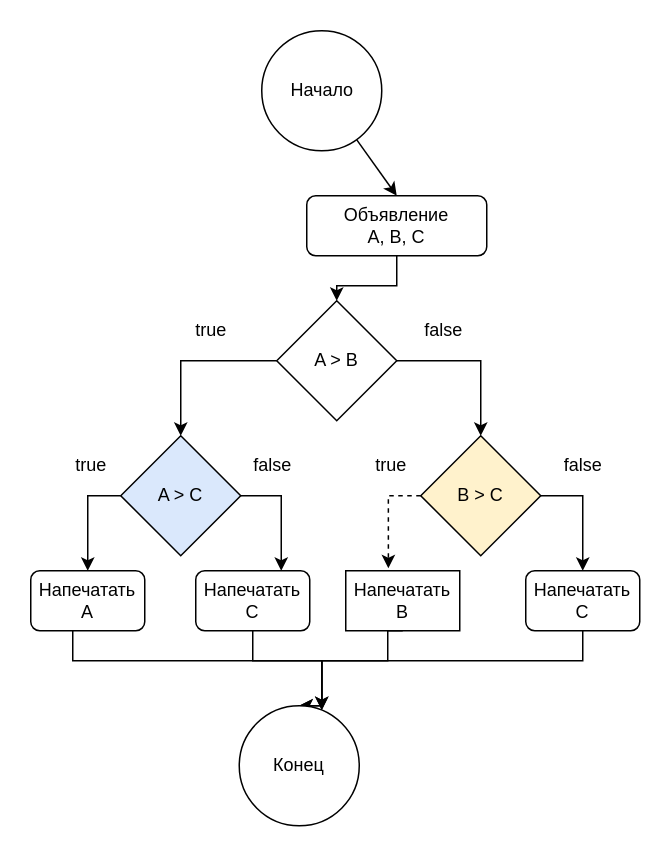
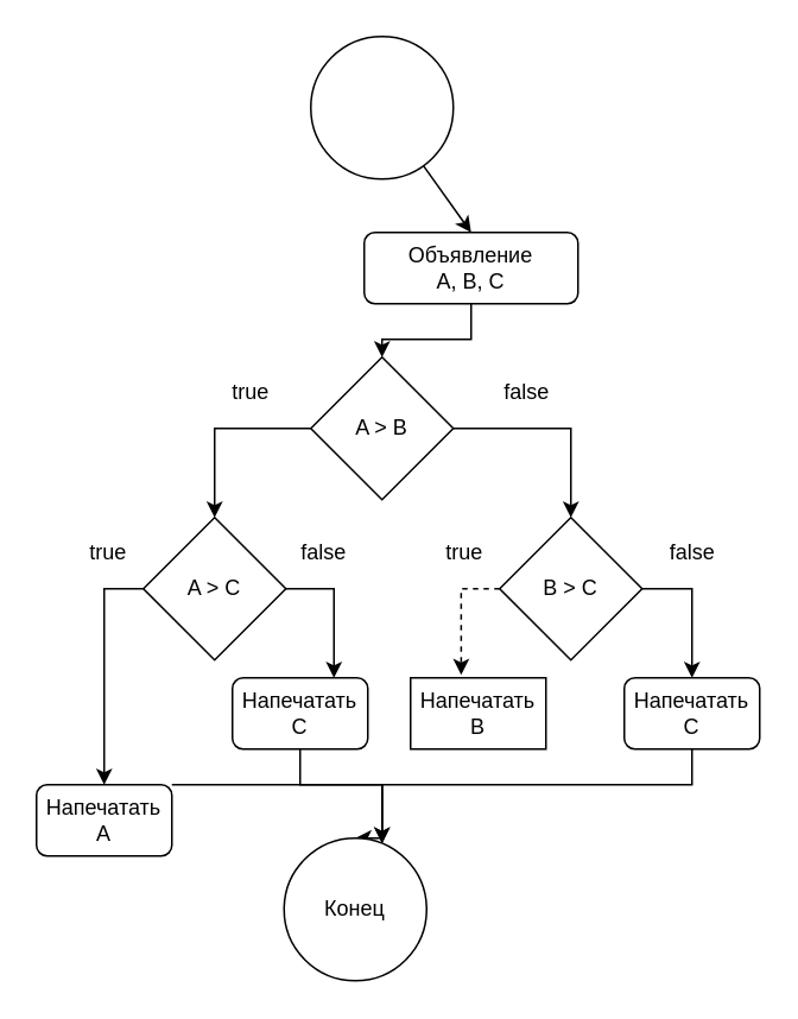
  <mxCell id="0" />
  <mxCell id="1" parent="0" />
  <mxCell id="2" style="edgeStyle=orthogonalEdgeStyle;rounded=0;orthogonalLoop=1;jettySize=auto;html=1;exitX=0.5;exitY=1;exitDx=0;exitDy=0;entryX=0.5;entryY=0;entryDx=0;entryDy=0;" edge="1" parent="1" source="3" target="16"><mxGeometry relative="1" as="geometry" /></mxCell>
  <mxCell id="3" value="Объявление&lt;br&gt;A, B, C" style="rounded=1;whiteSpace=wrap;html=1;fontSize=12;glass=0;strokeWidth=1;shadow=0;" parent="1" vertex="1"><mxGeometry x="204" y="130" width="120" height="40" as="geometry" /></mxCell>
  <mxCell id="4" style="edgeStyle=none;rounded=0;orthogonalLoop=1;jettySize=auto;html=1;entryX=0.5;entryY=0;entryDx=0;entryDy=0;" edge="1" parent="1" source="5" target="3"><mxGeometry relative="1" as="geometry" /></mxCell>
  <mxCell id="5" value="" style="ellipse;whiteSpace=wrap;html=1;aspect=fixed;" vertex="1" parent="1"><mxGeometry x="174" y="20" width="80" height="80" as="geometry" /></mxCell>
  <mxCell id="6" style="edgeStyle=orthogonalEdgeStyle;rounded=0;orthogonalLoop=1;jettySize=auto;html=1;exitX=1;exitY=0.5;exitDx=0;exitDy=0;" edge="1" parent="1" source="8" target="22"><mxGeometry relative="1" as="geometry" /></mxCell>
  <mxCell id="7" style="edgeStyle=orthogonalEdgeStyle;rounded=0;orthogonalLoop=1;jettySize=auto;html=1;exitX=0;exitY=0.5;exitDx=0;exitDy=0;entryX=0.374;entryY=-0.04;entryDx=0;entryDy=0;entryPerimeter=0;dashed=1;" edge="1" parent="1" source="8" target="10"><mxGeometry relative="1" as="geometry" /></mxCell>
- <mxCell id="8" value="B &amp;gt; C" style="rhombus;whiteSpace=wrap;html=1;fillColor=#fff2cc;" vertex="1" parent="1"><mxGeometry x="280" y="290" width="80" height="80" as="geometry" /></mxCell>
- <mxCell id="9" style="edgeStyle=orthogonalEdgeStyle;rounded=0;orthogonalLoop=1;jettySize=auto;html=1;exitX=0.5;exitY=1;exitDx=0;exitDy=0;entryX=0.5;entryY=0;entryDx=0;entryDy=0;" edge="1" parent="1" source="10" target="23"><mxGeometry relative="1" as="geometry"><Array as="points"><mxPoint x="258" y="420" /><mxPoint x="258" y="440" /><mxPoint x="214" y="440" /></Array></mxGeometry></mxCell>
+ <mxCell id="8" value="B &amp;gt; C" style="rhombus;whiteSpace=wrap;html=1;" vertex="1" parent="1"><mxGeometry x="280" y="290" width="80" height="80" as="geometry" /></mxCell>
  <mxCell id="10" value="&lt;span&gt;Напечатать B&lt;/span&gt;" style="whiteSpace=wrap;html=1;rounded=0;" vertex="1" parent="1"><mxGeometry x="230" y="380" width="76" height="40" as="geometry" /></mxCell>
  <mxCell id="11" style="edgeStyle=orthogonalEdgeStyle;rounded=0;orthogonalLoop=1;jettySize=auto;html=1;exitX=0;exitY=0.5;exitDx=0;exitDy=0;" edge="1" parent="1" source="13" target="18"><mxGeometry relative="1" as="geometry" /></mxCell>
  <mxCell id="12" style="edgeStyle=orthogonalEdgeStyle;rounded=0;orthogonalLoop=1;jettySize=auto;html=1;exitX=1;exitY=0.5;exitDx=0;exitDy=0;entryX=0.75;entryY=0;entryDx=0;entryDy=0;" edge="1" parent="1" source="13" target="20"><mxGeometry relative="1" as="geometry" /></mxCell>
- <mxCell id="13" value="A &amp;gt; C" style="rhombus;whiteSpace=wrap;html=1;fillColor=#dae8fc;" vertex="1" parent="1"><mxGeometry x="80" y="290" width="80" height="80" as="geometry" /></mxCell>
+ <mxCell id="13" value="A &amp;gt; C" style="rhombus;whiteSpace=wrap;html=1;" vertex="1" parent="1"><mxGeometry x="80" y="290" width="80" height="80" as="geometry" /></mxCell>
  <mxCell id="14" style="edgeStyle=orthogonalEdgeStyle;rounded=0;orthogonalLoop=1;jettySize=auto;html=1;exitX=0;exitY=0.5;exitDx=0;exitDy=0;entryX=0.5;entryY=0;entryDx=0;entryDy=0;" edge="1" parent="1" source="16" target="13"><mxGeometry relative="1" as="geometry" /></mxCell>
  <mxCell id="15" style="edgeStyle=orthogonalEdgeStyle;rounded=0;orthogonalLoop=1;jettySize=auto;html=1;exitX=1;exitY=0.5;exitDx=0;exitDy=0;entryX=0.5;entryY=0;entryDx=0;entryDy=0;" edge="1" parent="1" source="16" target="8"><mxGeometry relative="1" as="geometry" /></mxCell>
- <mxCell id="16" value="A &amp;gt; B" style="rhombus;whiteSpace=wrap;html=1;" vertex="1" parent="1"><mxGeometry x="184" y="200" width="80" height="80" as="geometry" /></mxCell>
+ <mxCell id="16" value="A &amp;gt; B" style="rhombus;whiteSpace=wrap;html=1;" vertex="1" parent="1"><mxGeometry x="174" y="200" width="80" height="80" as="geometry" /></mxCell>
  <mxCell id="17" style="edgeStyle=orthogonalEdgeStyle;rounded=0;orthogonalLoop=1;jettySize=auto;html=1;" edge="1" parent="1" source="18" target="23"><mxGeometry relative="1" as="geometry"><Array as="points"><mxPoint x="48" y="440" /><mxPoint x="214" y="440" /></Array></mxGeometry></mxCell>
- <mxCell id="18" value="Напечатать A" style="rounded=1;whiteSpace=wrap;html=1;" vertex="1" parent="1"><mxGeometry x="20" y="380" width="76" height="40" as="geometry" /></mxCell>
+ <mxCell id="18" value="Напечатать A" style="rounded=1;whiteSpace=wrap;html=1;" vertex="1" parent="1"><mxGeometry x="20" y="440" width="76" height="40" as="geometry" /></mxCell>
  <mxCell id="19" style="edgeStyle=orthogonalEdgeStyle;rounded=0;orthogonalLoop=1;jettySize=auto;html=1;exitX=0.5;exitY=1;exitDx=0;exitDy=0;entryX=0.5;entryY=0;entryDx=0;entryDy=0;" edge="1" parent="1" source="20" target="23"><mxGeometry relative="1" as="geometry"><Array as="points"><mxPoint x="168" y="440" /><mxPoint x="214" y="440" /></Array></mxGeometry></mxCell>
  <mxCell id="20" value="Напечатать C" style="rounded=1;whiteSpace=wrap;html=1;" vertex="1" parent="1"><mxGeometry x="130" y="380" width="76" height="40" as="geometry" /></mxCell>
  <mxCell id="21" style="edgeStyle=orthogonalEdgeStyle;rounded=0;orthogonalLoop=1;jettySize=auto;html=1;" edge="1" parent="1" source="22" target="23"><mxGeometry relative="1" as="geometry"><Array as="points"><mxPoint x="388" y="440" /><mxPoint x="214" y="440" /></Array></mxGeometry></mxCell>
  <mxCell id="22" value="&lt;span&gt;Напечатать C&lt;/span&gt;" style="rounded=1;whiteSpace=wrap;html=1;" vertex="1" parent="1"><mxGeometry x="350" y="380" width="76" height="40" as="geometry" /></mxCell>
  <mxCell id="23" value="Конец" style="ellipse;whiteSpace=wrap;html=1;aspect=fixed;" vertex="1" parent="1"><mxGeometry x="159" y="470" width="80" height="80" as="geometry" /></mxCell>
- <mxCell id="24" value="Начало" style="text;html=1;resizable=0;autosize=1;align=center;verticalAlign=middle;points=[];fillColor=none;strokeColor=none;rounded=0;" vertex="1" parent="1"><mxGeometry x="184" y="50" width="60" height="20" as="geometry" /></mxCell>
  <mxCell id="25" value="true" style="text;html=1;align=center;verticalAlign=middle;resizable=0;points=[];autosize=1;strokeColor=none;fillColor=none;" vertex="1" parent="1"><mxGeometry x="120" y="210" width="40" height="20" as="geometry" /></mxCell>
  <mxCell id="26" value="true" style="text;html=1;align=center;verticalAlign=middle;resizable=0;points=[];autosize=1;strokeColor=none;fillColor=none;" vertex="1" parent="1"><mxGeometry x="40" y="300" width="40" height="20" as="geometry" /></mxCell>
  <mxCell id="27" value="true" style="text;html=1;align=center;verticalAlign=middle;resizable=0;points=[];autosize=1;strokeColor=none;fillColor=none;" vertex="1" parent="1"><mxGeometry x="240" y="300" width="40" height="20" as="geometry" /></mxCell>
  <mxCell id="28" value="false" style="text;html=1;align=center;verticalAlign=middle;resizable=0;points=[];autosize=1;strokeColor=none;fillColor=none;" vertex="1" parent="1"><mxGeometry x="275" y="210" width="40" height="20" as="geometry" /></mxCell>
  <mxCell id="29" value="false" style="text;html=1;align=center;verticalAlign=middle;resizable=0;points=[];autosize=1;strokeColor=none;fillColor=none;" vertex="1" parent="1"><mxGeometry x="368" y="300" width="40" height="20" as="geometry" /></mxCell>
  <mxCell id="30" value="false" style="text;html=1;align=center;verticalAlign=middle;resizable=0;points=[];autosize=1;strokeColor=none;fillColor=none;" vertex="1" parent="1"><mxGeometry x="161" y="300" width="40" height="20" as="geometry" /></mxCell>
